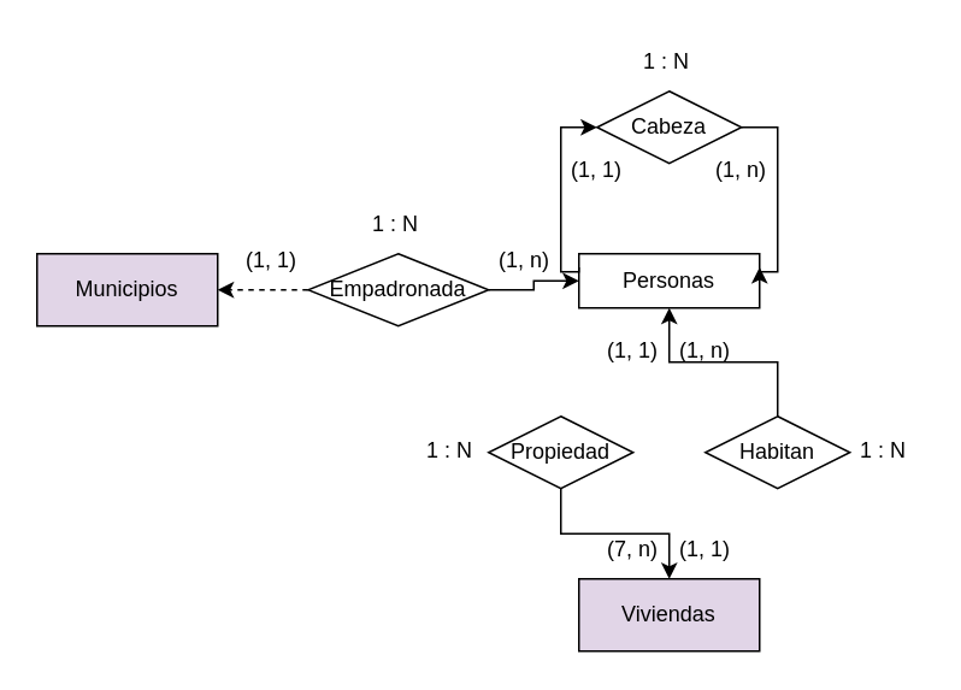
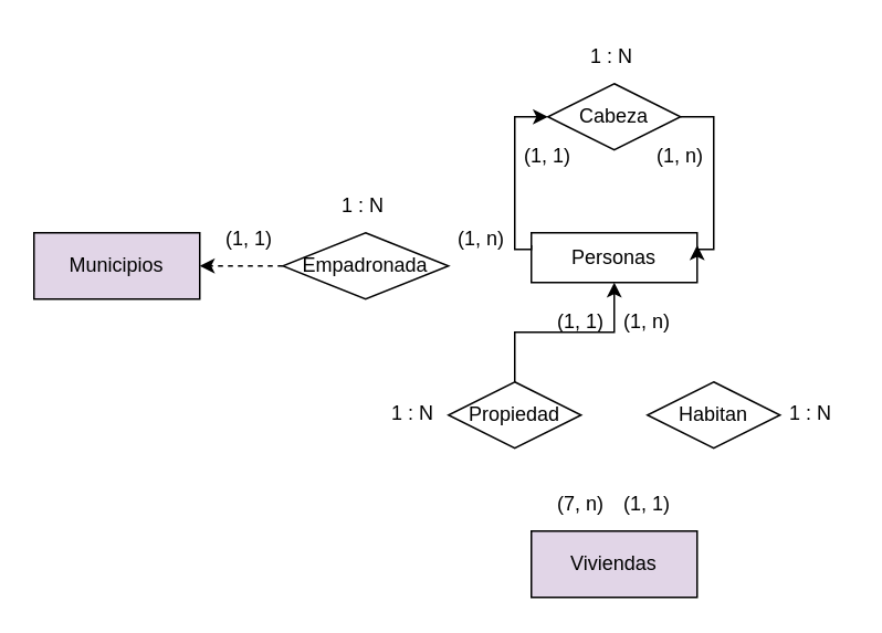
  <mxCell id="0" />
  <mxCell id="1" parent="0" />
  <mxCell id="2" value="Municipios" style="whiteSpace=wrap;html=1;align=center;fillColor=#e1d5e7;" vertex="1" parent="1"><mxGeometry x="20" y="140" width="100" height="40" as="geometry" /></mxCell>
  <mxCell id="3" value="Viviendas" style="whiteSpace=wrap;html=1;align=center;fillColor=#e1d5e7;" vertex="1" parent="1"><mxGeometry x="320" y="320" width="100" height="40" as="geometry" /></mxCell>
  <mxCell id="4" value="Personas" style="whiteSpace=wrap;html=1;align=center;" vertex="1" parent="1"><mxGeometry x="320" y="140" width="100" height="30" as="geometry" /></mxCell>
- <mxCell id="5" value="" style="edgeStyle=orthogonalEdgeStyle;rounded=0;orthogonalLoop=1;jettySize=auto;html=1;" edge="1" parent="1" source="7" target="4"><mxGeometry relative="1" as="geometry" /></mxCell>
  <mxCell id="6" value="" style="edgeStyle=orthogonalEdgeStyle;rounded=0;orthogonalLoop=1;jettySize=auto;html=1;dashed=1;" edge="1" parent="1" source="7" target="2"><mxGeometry relative="1" as="geometry" /></mxCell>
  <mxCell id="7" value="Empadronada" style="shape=rhombus;perimeter=rhombusPerimeter;whiteSpace=wrap;html=1;align=center;" vertex="1" parent="1"><mxGeometry x="170" y="140" width="100" height="40" as="geometry" /></mxCell>
- <mxCell id="8" value="" style="edgeStyle=orthogonalEdgeStyle;rounded=0;orthogonalLoop=1;jettySize=auto;html=1;" edge="1" parent="1" source="9" target="4"><mxGeometry relative="1" as="geometry" /></mxCell>
  <mxCell id="9" value="Habitan" style="shape=rhombus;perimeter=rhombusPerimeter;whiteSpace=wrap;html=1;align=center;rotation=0;" vertex="1" parent="1"><mxGeometry x="390" y="230" width="80" height="40" as="geometry" /></mxCell>
  <mxCell id="10" value="(1, 1)" style="text;strokeColor=none;fillColor=none;spacingLeft=4;spacingRight=4;overflow=hidden;rotatable=0;points=[[0,0.5],[1,0.5]];portConstraint=eastwest;fontSize=12;whiteSpace=wrap;html=1;" vertex="1" parent="1"><mxGeometry x="130" y="130" width="40" height="30" as="geometry" /></mxCell>
  <mxCell id="11" value="(1, n)" style="text;strokeColor=none;fillColor=none;spacingLeft=4;spacingRight=4;overflow=hidden;rotatable=0;points=[[0,0.5],[1,0.5]];portConstraint=eastwest;fontSize=12;whiteSpace=wrap;html=1;" vertex="1" parent="1"><mxGeometry x="270" y="130" width="40" height="30" as="geometry" /></mxCell>
  <mxCell id="12" value="1 : N" style="text;strokeColor=none;fillColor=none;spacingLeft=4;spacingRight=4;overflow=hidden;rotatable=0;points=[[0,0.5],[1,0.5]];portConstraint=eastwest;fontSize=12;whiteSpace=wrap;html=1;" vertex="1" parent="1"><mxGeometry x="200" y="110" width="40" height="30" as="geometry" /></mxCell>
  <mxCell id="13" value="(1, n)" style="text;strokeColor=none;fillColor=none;spacingLeft=4;spacingRight=4;overflow=hidden;rotatable=0;points=[[0,0.5],[1,0.5]];portConstraint=eastwest;fontSize=12;whiteSpace=wrap;html=1;" vertex="1" parent="1"><mxGeometry x="370" y="180" width="40" height="30" as="geometry" /></mxCell>
  <mxCell id="14" value="(1, 1)" style="text;strokeColor=none;fillColor=none;spacingLeft=4;spacingRight=4;overflow=hidden;rotatable=0;points=[[0,0.5],[1,0.5]];portConstraint=eastwest;fontSize=12;whiteSpace=wrap;html=1;" vertex="1" parent="1"><mxGeometry x="370" y="290" width="40" height="30" as="geometry" /></mxCell>
  <mxCell id="15" value="1 : N" style="text;strokeColor=none;fillColor=none;spacingLeft=4;spacingRight=4;overflow=hidden;rotatable=0;points=[[0,0.5],[1,0.5]];portConstraint=eastwest;fontSize=12;whiteSpace=wrap;html=1;" vertex="1" parent="1"><mxGeometry x="470" y="235" width="40" height="30" as="geometry" /></mxCell>
- <mxCell id="17" style="edgeStyle=orthogonalEdgeStyle;rounded=0;orthogonalLoop=1;jettySize=auto;html=1;entryX=0.5;entryY=0;entryDx=0;entryDy=0;" edge="1" parent="1" source="18" target="3"><mxGeometry relative="1" as="geometry" /></mxCell>
+ <mxCell id="16" style="edgeStyle=orthogonalEdgeStyle;rounded=0;orthogonalLoop=1;jettySize=auto;html=1;entryX=0.5;entryY=1;entryDx=0;entryDy=0;" edge="1" parent="1" source="18" target="4"><mxGeometry relative="1" as="geometry" /></mxCell>
  <mxCell id="18" value="Propiedad" style="shape=rhombus;perimeter=rhombusPerimeter;whiteSpace=wrap;html=1;align=center;rotation=0;" vertex="1" parent="1"><mxGeometry x="270" y="230" width="80" height="40" as="geometry" /></mxCell>
  <mxCell id="19" value="(1, 1)" style="text;strokeColor=none;fillColor=none;spacingLeft=4;spacingRight=4;overflow=hidden;rotatable=0;points=[[0,0.5],[1,0.5]];portConstraint=eastwest;fontSize=12;whiteSpace=wrap;html=1;" vertex="1" parent="1"><mxGeometry x="330" y="180" width="40" height="30" as="geometry" /></mxCell>
  <mxCell id="20" value="(7, n)" style="text;strokeColor=none;fillColor=none;spacingLeft=4;spacingRight=4;overflow=hidden;rotatable=0;points=[[0,0.5],[1,0.5]];portConstraint=eastwest;fontSize=12;whiteSpace=wrap;html=1;" vertex="1" parent="1"><mxGeometry x="330" y="290" width="40" height="30" as="geometry" /></mxCell>
  <mxCell id="21" value="1 : N" style="text;strokeColor=none;fillColor=none;spacingLeft=4;spacingRight=4;overflow=hidden;rotatable=0;points=[[0,0.5],[1,0.5]];portConstraint=eastwest;fontSize=12;whiteSpace=wrap;html=1;" vertex="1" parent="1"><mxGeometry x="230" y="235" width="40" height="30" as="geometry" /></mxCell>
  <mxCell id="22" style="edgeStyle=orthogonalEdgeStyle;rounded=0;orthogonalLoop=1;jettySize=auto;html=1;entryX=1;entryY=0.25;entryDx=0;entryDy=0;" edge="1" parent="1" source="23" target="4"><mxGeometry relative="1" as="geometry"><Array as="points"><mxPoint x="430" y="70" /><mxPoint x="430" y="150" /></Array></mxGeometry></mxCell>
  <mxCell id="23" value="Cabeza" style="shape=rhombus;perimeter=rhombusPerimeter;whiteSpace=wrap;html=1;align=center;rotation=0;" vertex="1" parent="1"><mxGeometry x="330" y="50" width="80" height="40" as="geometry" /></mxCell>
  <mxCell id="24" value="(1, n)" style="text;strokeColor=none;fillColor=none;spacingLeft=4;spacingRight=4;overflow=hidden;rotatable=0;points=[[0,0.5],[1,0.5]];portConstraint=eastwest;fontSize=12;whiteSpace=wrap;html=1;" vertex="1" parent="1"><mxGeometry x="390" y="80" width="40" height="30" as="geometry" /></mxCell>
  <mxCell id="25" value="" style="edgeStyle=orthogonalEdgeStyle;rounded=0;orthogonalLoop=1;jettySize=auto;html=1;exitX=0;exitY=0.25;exitDx=0;exitDy=0;entryX=0;entryY=0.5;entryDx=0;entryDy=0;" edge="1" parent="1" source="4" target="23"><mxGeometry relative="1" as="geometry"><mxPoint x="280" y="170" as="sourcePoint" /><mxPoint x="330" y="170" as="targetPoint" /><Array as="points"><mxPoint x="310" y="150" /><mxPoint x="310" y="70" /></Array></mxGeometry></mxCell>
  <mxCell id="26" value="(1, 1)" style="text;strokeColor=none;fillColor=none;spacingLeft=4;spacingRight=4;overflow=hidden;rotatable=0;points=[[0,0.5],[1,0.5]];portConstraint=eastwest;fontSize=12;whiteSpace=wrap;html=1;" vertex="1" parent="1"><mxGeometry x="310" y="80" width="40" height="30" as="geometry" /></mxCell>
  <mxCell id="27" value="1 : N" style="text;strokeColor=none;fillColor=none;spacingLeft=4;spacingRight=4;overflow=hidden;rotatable=0;points=[[0,0.5],[1,0.5]];portConstraint=eastwest;fontSize=12;whiteSpace=wrap;html=1;" vertex="1" parent="1"><mxGeometry x="350" y="20" width="40" height="30" as="geometry" /></mxCell>
